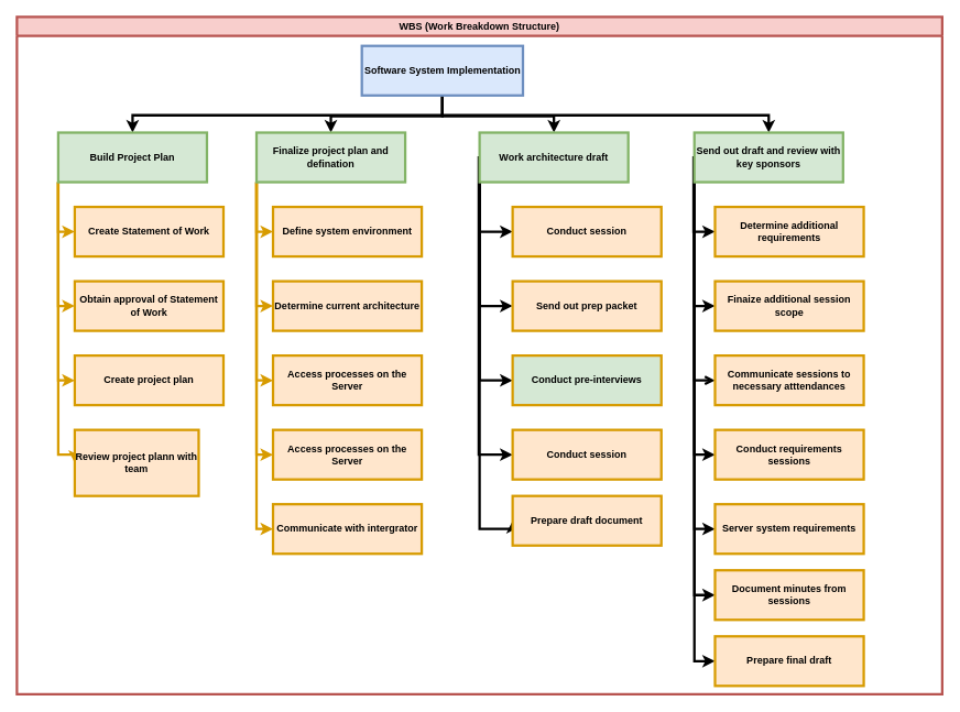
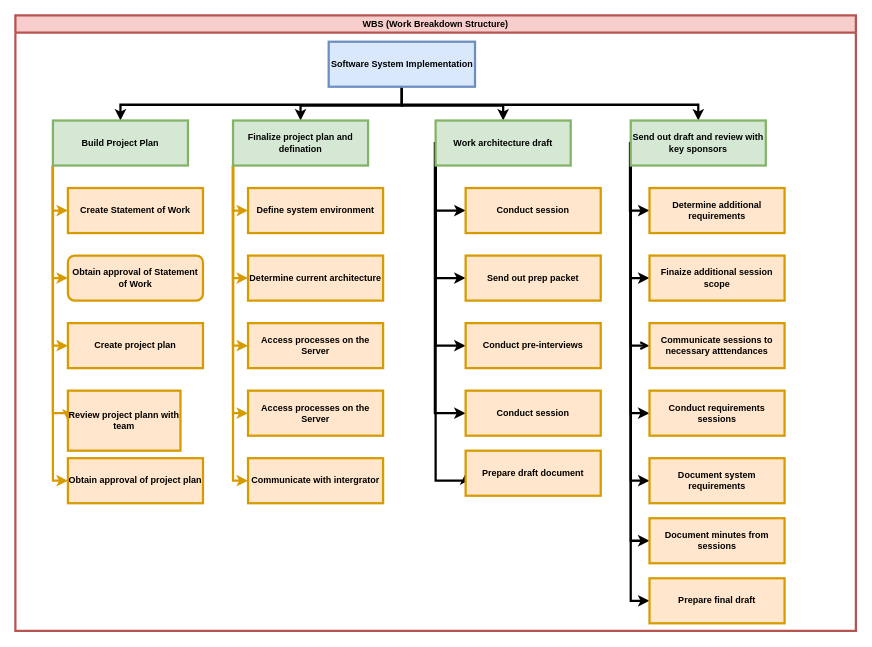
  <mxCell id="0" />
  <mxCell id="1" parent="0" />
  <mxCell id="2" value="WBS (Work Breakdown Structure)&lt;br&gt;" style="swimlane;whiteSpace=wrap;html=1;fillColor=#f8cecc;strokeColor=#b85450;fontStyle=1;strokeWidth=3;" vertex="1" parent="1"><mxGeometry x="20" y="20" width="1120" height="820" as="geometry" /></mxCell>
  <mxCell id="3" style="edgeStyle=orthogonalEdgeStyle;rounded=0;orthogonalLoop=1;jettySize=auto;html=1;entryX=0.5;entryY=0;entryDx=0;entryDy=0;strokeWidth=3;" edge="1" parent="2" source="7" target="19"><mxGeometry relative="1" as="geometry"><Array as="points"><mxPoint x="515" y="120" /><mxPoint x="380" y="120" /></Array></mxGeometry></mxCell>
  <mxCell id="4" style="edgeStyle=orthogonalEdgeStyle;rounded=0;orthogonalLoop=1;jettySize=auto;html=1;entryX=0.5;entryY=0;entryDx=0;entryDy=0;strokeWidth=3;" edge="1" parent="2" source="7" target="13"><mxGeometry relative="1" as="geometry"><Array as="points"><mxPoint x="515" y="119" /><mxPoint x="140" y="119" /></Array></mxGeometry></mxCell>
  <mxCell id="5" style="edgeStyle=orthogonalEdgeStyle;rounded=0;orthogonalLoop=1;jettySize=auto;html=1;entryX=0.5;entryY=0;entryDx=0;entryDy=0;strokeWidth=3;" edge="1" parent="2" source="7" target="25"><mxGeometry relative="1" as="geometry"><Array as="points"><mxPoint x="515" y="120" /><mxPoint x="650" y="120" /></Array></mxGeometry></mxCell>
  <mxCell id="6" style="edgeStyle=orthogonalEdgeStyle;rounded=0;orthogonalLoop=1;jettySize=auto;html=1;strokeWidth=3;" edge="1" parent="2" source="7" target="33"><mxGeometry relative="1" as="geometry"><Array as="points"><mxPoint x="515" y="119" /><mxPoint x="910" y="119" /></Array></mxGeometry></mxCell>
  <mxCell id="7" value="Software System Implementation" style="rounded=0;whiteSpace=wrap;html=1;fontStyle=1;strokeWidth=3;fillColor=#dae8fc;strokeColor=#6c8ebf;" vertex="1" parent="2"><mxGeometry x="417.5" y="35" width="195" height="60" as="geometry" /></mxCell>
  <mxCell id="8" style="edgeStyle=orthogonalEdgeStyle;rounded=0;orthogonalLoop=1;jettySize=auto;html=1;entryX=0;entryY=0.5;entryDx=0;entryDy=0;strokeWidth=3;fillColor=#ffe6cc;strokeColor=#d79b00;" edge="1" parent="2" source="13" target="34"><mxGeometry relative="1" as="geometry"><Array as="points"><mxPoint x="50" y="260" /></Array></mxGeometry></mxCell>
  <mxCell id="9" style="edgeStyle=orthogonalEdgeStyle;rounded=0;orthogonalLoop=1;jettySize=auto;html=1;entryX=0;entryY=0.5;entryDx=0;entryDy=0;strokeWidth=3;fillColor=#ffe6cc;strokeColor=#d79b00;" edge="1" parent="2" source="13" target="35"><mxGeometry relative="1" as="geometry"><Array as="points"><mxPoint x="50" y="350" /></Array></mxGeometry></mxCell>
  <mxCell id="10" style="edgeStyle=orthogonalEdgeStyle;rounded=0;orthogonalLoop=1;jettySize=auto;html=1;entryX=0;entryY=0.5;entryDx=0;entryDy=0;strokeWidth=3;fillColor=#ffe6cc;strokeColor=#d79b00;" edge="1" parent="2" source="13" target="36"><mxGeometry relative="1" as="geometry"><Array as="points"><mxPoint x="50" y="440" /></Array></mxGeometry></mxCell>
  <mxCell id="11" style="edgeStyle=orthogonalEdgeStyle;rounded=0;orthogonalLoop=1;jettySize=auto;html=1;entryX=0;entryY=0.5;entryDx=0;entryDy=0;strokeWidth=3;fillColor=#ffe6cc;strokeColor=#d79b00;" edge="1" parent="2" source="13" target="37"><mxGeometry relative="1" as="geometry"><Array as="points"><mxPoint x="50" y="530" /></Array></mxGeometry></mxCell>
+ <mxCell id="12" style="edgeStyle=orthogonalEdgeStyle;rounded=0;orthogonalLoop=1;jettySize=auto;html=1;entryX=0;entryY=0.5;entryDx=0;entryDy=0;strokeWidth=3;fillColor=#ffe6cc;strokeColor=#d79b00;" edge="1" parent="2" source="13" target="38"><mxGeometry relative="1" as="geometry"><Array as="points"><mxPoint x="50" y="620" /></Array></mxGeometry></mxCell>
  <mxCell id="13" value="&lt;p class=&quot;prj1&quot;&gt;Build Project Plan&lt;/p&gt;" style="rounded=0;whiteSpace=wrap;html=1;fontStyle=1;strokeWidth=3;fillColor=#d5e8d4;strokeColor=#82b366;" vertex="1" parent="2"><mxGeometry x="50" y="140" width="180" height="60" as="geometry" /></mxCell>
  <mxCell id="14" style="edgeStyle=orthogonalEdgeStyle;rounded=0;orthogonalLoop=1;jettySize=auto;html=1;entryX=0;entryY=0.5;entryDx=0;entryDy=0;strokeWidth=3;fillColor=#ffe6cc;strokeColor=#d79b00;" edge="1" parent="2" source="19" target="39"><mxGeometry relative="1" as="geometry"><Array as="points"><mxPoint x="290" y="260" /></Array></mxGeometry></mxCell>
  <mxCell id="15" style="edgeStyle=orthogonalEdgeStyle;rounded=0;orthogonalLoop=1;jettySize=auto;html=1;entryX=0;entryY=0.5;entryDx=0;entryDy=0;strokeWidth=3;fillColor=#ffe6cc;strokeColor=#d79b00;" edge="1" parent="2" source="19" target="40"><mxGeometry relative="1" as="geometry"><Array as="points"><mxPoint x="290" y="350" /></Array></mxGeometry></mxCell>
  <mxCell id="16" style="edgeStyle=orthogonalEdgeStyle;rounded=0;orthogonalLoop=1;jettySize=auto;html=1;entryX=0;entryY=0.5;entryDx=0;entryDy=0;strokeWidth=3;fillColor=#ffe6cc;strokeColor=#d79b00;" edge="1" parent="2" source="19" target="41"><mxGeometry relative="1" as="geometry"><Array as="points"><mxPoint x="290" y="440" /></Array></mxGeometry></mxCell>
  <mxCell id="17" style="edgeStyle=orthogonalEdgeStyle;rounded=0;orthogonalLoop=1;jettySize=auto;html=1;entryX=0;entryY=0.5;entryDx=0;entryDy=0;strokeWidth=3;fillColor=#ffe6cc;strokeColor=#d79b00;" edge="1" parent="2" source="19" target="42"><mxGeometry relative="1" as="geometry"><Array as="points"><mxPoint x="290" y="530" /></Array></mxGeometry></mxCell>
  <mxCell id="18" style="edgeStyle=orthogonalEdgeStyle;rounded=0;orthogonalLoop=1;jettySize=auto;html=1;entryX=0;entryY=0.5;entryDx=0;entryDy=0;strokeWidth=3;fillColor=#ffe6cc;strokeColor=#d79b00;" edge="1" parent="2" source="19" target="43"><mxGeometry relative="1" as="geometry"><Array as="points"><mxPoint x="290" y="620" /></Array></mxGeometry></mxCell>
  <mxCell id="19" value="&lt;p class=&quot;prj1&quot;&gt;Finalize project plan and defination&lt;/p&gt;" style="rounded=0;whiteSpace=wrap;html=1;fontStyle=1;strokeWidth=3;fillColor=#d5e8d4;strokeColor=#82b366;" vertex="1" parent="2"><mxGeometry x="290" y="140" width="180" height="60" as="geometry" /></mxCell>
  <mxCell id="20" style="edgeStyle=orthogonalEdgeStyle;rounded=0;orthogonalLoop=1;jettySize=auto;html=1;entryX=0;entryY=0.5;entryDx=0;entryDy=0;strokeWidth=3;" edge="1" parent="2" source="25" target="44"><mxGeometry relative="1" as="geometry"><Array as="points"><mxPoint x="560" y="260" /></Array></mxGeometry></mxCell>
  <mxCell id="21" style="edgeStyle=orthogonalEdgeStyle;rounded=0;orthogonalLoop=1;jettySize=auto;html=1;entryX=0;entryY=0.5;entryDx=0;entryDy=0;strokeWidth=3;" edge="1" parent="2" source="25" target="45"><mxGeometry relative="1" as="geometry"><Array as="points"><mxPoint x="560" y="350" /></Array></mxGeometry></mxCell>
  <mxCell id="22" style="edgeStyle=orthogonalEdgeStyle;rounded=0;orthogonalLoop=1;jettySize=auto;html=1;entryX=0;entryY=0.5;entryDx=0;entryDy=0;strokeWidth=3;" edge="1" parent="2" source="25" target="46"><mxGeometry relative="1" as="geometry"><Array as="points"><mxPoint x="560" y="440" /></Array></mxGeometry></mxCell>
  <mxCell id="23" style="edgeStyle=orthogonalEdgeStyle;rounded=0;orthogonalLoop=1;jettySize=auto;html=1;entryX=0;entryY=0.5;entryDx=0;entryDy=0;strokeWidth=3;" edge="1" parent="2" source="25" target="47"><mxGeometry relative="1" as="geometry"><Array as="points"><mxPoint x="559" y="170" /><mxPoint x="559" y="530" /></Array></mxGeometry></mxCell>
  <mxCell id="24" style="edgeStyle=orthogonalEdgeStyle;rounded=0;orthogonalLoop=1;jettySize=auto;html=1;entryX=0;entryY=0.5;entryDx=0;entryDy=0;strokeWidth=3;" edge="1" parent="2" source="25" target="48"><mxGeometry relative="1" as="geometry"><mxPoint x="560" y="563" as="targetPoint" /><Array as="points"><mxPoint x="560" y="620" /></Array></mxGeometry></mxCell>
  <mxCell id="25" value="&lt;p class=&quot;prj1&quot;&gt;Work architecture draft&lt;/p&gt;" style="rounded=0;whiteSpace=wrap;html=1;fontStyle=1;strokeWidth=3;fillColor=#d5e8d4;strokeColor=#82b366;" vertex="1" parent="2"><mxGeometry x="560" y="140" width="180" height="60" as="geometry" /></mxCell>
  <mxCell id="26" style="edgeStyle=orthogonalEdgeStyle;rounded=0;orthogonalLoop=1;jettySize=auto;html=1;entryX=0;entryY=0.5;entryDx=0;entryDy=0;strokeWidth=3;" edge="1" parent="2" source="33" target="49"><mxGeometry relative="1" as="geometry"><Array as="points"><mxPoint x="819" y="170" /><mxPoint x="819" y="260" /></Array></mxGeometry></mxCell>
  <mxCell id="27" style="edgeStyle=orthogonalEdgeStyle;rounded=0;orthogonalLoop=1;jettySize=auto;html=1;entryX=0;entryY=0.5;entryDx=0;entryDy=0;strokeWidth=3;" edge="1" parent="2" source="33" target="50"><mxGeometry relative="1" as="geometry"><Array as="points"><mxPoint x="820" y="350" /></Array></mxGeometry></mxCell>
  <mxCell id="28" style="edgeStyle=orthogonalEdgeStyle;rounded=0;orthogonalLoop=1;jettySize=auto;html=1;entryX=0;entryY=0.5;entryDx=0;entryDy=0;strokeWidth=3;endArrow=open;" edge="1" parent="2" source="33" target="51"><mxGeometry relative="1" as="geometry"><Array as="points"><mxPoint x="820" y="440" /></Array></mxGeometry></mxCell>
  <mxCell id="29" style="edgeStyle=orthogonalEdgeStyle;rounded=0;orthogonalLoop=1;jettySize=auto;html=1;entryX=0;entryY=0.5;entryDx=0;entryDy=0;strokeWidth=3;" edge="1" parent="2" source="33" target="52"><mxGeometry relative="1" as="geometry"><Array as="points"><mxPoint x="820" y="530" /></Array></mxGeometry></mxCell>
  <mxCell id="30" style="edgeStyle=orthogonalEdgeStyle;rounded=0;orthogonalLoop=1;jettySize=auto;html=1;entryX=0;entryY=0.5;entryDx=0;entryDy=0;strokeWidth=3;" edge="1" parent="2" source="33" target="53"><mxGeometry relative="1" as="geometry"><Array as="points"><mxPoint x="820" y="620" /></Array></mxGeometry></mxCell>
  <mxCell id="31" style="edgeStyle=orthogonalEdgeStyle;rounded=0;orthogonalLoop=1;jettySize=auto;html=1;entryX=0;entryY=0.5;entryDx=0;entryDy=0;strokeWidth=3;" edge="1" parent="2" source="33" target="54"><mxGeometry relative="1" as="geometry"><Array as="points"><mxPoint x="820" y="700" /></Array></mxGeometry></mxCell>
  <mxCell id="32" style="edgeStyle=orthogonalEdgeStyle;rounded=0;orthogonalLoop=1;jettySize=auto;html=1;entryX=0;entryY=0.5;entryDx=0;entryDy=0;strokeWidth=3;" edge="1" parent="2" source="33" target="55"><mxGeometry relative="1" as="geometry"><Array as="points"><mxPoint x="820" y="780" /></Array></mxGeometry></mxCell>
  <mxCell id="33" value="&lt;p class=&quot;prj1&quot;&gt;Send out draft and review with key sponsors&lt;/p&gt;" style="rounded=0;whiteSpace=wrap;html=1;fontStyle=1;strokeWidth=3;fillColor=#d5e8d4;strokeColor=#82b366;" vertex="1" parent="2"><mxGeometry x="820" y="140" width="180" height="60" as="geometry" /></mxCell>
  <mxCell id="34" value="&lt;p class=&quot;prj1&quot;&gt;Create Statement of Work&lt;/p&gt;" style="rounded=0;whiteSpace=wrap;html=1;fontStyle=1;strokeWidth=3;fillColor=#ffe6cc;strokeColor=#d79b00;" vertex="1" parent="2"><mxGeometry x="70" y="230" width="180" height="60" as="geometry" /></mxCell>
- <mxCell id="35" value="&lt;p class=&quot;prj1&quot;&gt;Obtain approval of Statement of Work&lt;/p&gt;" style="rounded=0;whiteSpace=wrap;html=1;fontStyle=1;strokeWidth=3;fillColor=#ffe6cc;strokeColor=#d79b00;" vertex="1" parent="2"><mxGeometry x="70" y="320" width="180" height="60" as="geometry" /></mxCell>
+ <mxCell id="35" value="&lt;p class=&quot;prj1&quot;&gt;Obtain approval of Statement of Work&lt;/p&gt;" style="whiteSpace=wrap;html=1;fontStyle=1;strokeWidth=3;fillColor=#ffe6cc;strokeColor=#d79b00;rounded=1;" vertex="1" parent="2"><mxGeometry x="70" y="320" width="180" height="60" as="geometry" /></mxCell>
  <mxCell id="36" value="&lt;p class=&quot;prj1&quot;&gt;Create project plan&lt;/p&gt;" style="rounded=0;whiteSpace=wrap;html=1;fontStyle=1;strokeWidth=3;fillColor=#ffe6cc;strokeColor=#d79b00;" vertex="1" parent="2"><mxGeometry x="70" y="410" width="180" height="60" as="geometry" /></mxCell>
  <mxCell id="37" value="&lt;p class=&quot;prj1&quot;&gt;Review project plann with team&lt;/p&gt;" style="rounded=0;whiteSpace=wrap;html=1;fontStyle=1;strokeWidth=3;fillColor=#ffe6cc;strokeColor=#d79b00;" vertex="1" parent="2"><mxGeometry x="70" y="500" width="150" height="80" as="geometry" /></mxCell>
+ <mxCell id="38" value="&lt;p class=&quot;prj1&quot;&gt;Obtain approval of project plan&lt;/p&gt;" style="rounded=0;whiteSpace=wrap;html=1;fontStyle=1;strokeWidth=3;fillColor=#ffe6cc;strokeColor=#d79b00;" vertex="1" parent="2"><mxGeometry x="70" y="590" width="180" height="60" as="geometry" /></mxCell>
  <mxCell id="39" value="&lt;p class=&quot;prj1&quot;&gt;Define system environment&lt;/p&gt;" style="rounded=0;whiteSpace=wrap;html=1;fontStyle=1;strokeWidth=3;fillColor=#ffe6cc;strokeColor=#d79b00;" vertex="1" parent="2"><mxGeometry x="310" y="230" width="180" height="60" as="geometry" /></mxCell>
  <mxCell id="40" value="&lt;p class=&quot;prj1&quot;&gt;Determine current architecture&lt;/p&gt;" style="rounded=0;whiteSpace=wrap;html=1;fontStyle=1;strokeWidth=3;fillColor=#ffe6cc;strokeColor=#d79b00;" vertex="1" parent="2"><mxGeometry x="310" y="320" width="180" height="60" as="geometry" /></mxCell>
  <mxCell id="41" value="&lt;p class=&quot;prj1&quot;&gt;Access processes on the Server&lt;/p&gt;" style="rounded=0;whiteSpace=wrap;html=1;fontStyle=1;strokeWidth=3;fillColor=#ffe6cc;strokeColor=#d79b00;" vertex="1" parent="2"><mxGeometry x="310" y="410" width="180" height="60" as="geometry" /></mxCell>
  <mxCell id="42" value="&lt;p class=&quot;prj1&quot;&gt;Access processes on the Server&lt;/p&gt;" style="rounded=0;whiteSpace=wrap;html=1;fontStyle=1;strokeWidth=3;fillColor=#ffe6cc;strokeColor=#d79b00;" vertex="1" parent="2"><mxGeometry x="310" y="500" width="180" height="60" as="geometry" /></mxCell>
  <mxCell id="43" value="&lt;p class=&quot;prj1&quot;&gt;Communicate with intergrator&lt;/p&gt;" style="rounded=0;whiteSpace=wrap;html=1;fontStyle=1;strokeWidth=3;fillColor=#ffe6cc;strokeColor=#d79b00;" vertex="1" parent="2"><mxGeometry x="310" y="590" width="180" height="60" as="geometry" /></mxCell>
  <mxCell id="44" value="&lt;p class=&quot;prj1&quot;&gt;Conduct session&lt;/p&gt;" style="rounded=0;whiteSpace=wrap;html=1;fontStyle=1;strokeWidth=3;fillColor=#ffe6cc;strokeColor=#d79b00;" vertex="1" parent="2"><mxGeometry x="600" y="230" width="180" height="60" as="geometry" /></mxCell>
  <mxCell id="45" value="&lt;p class=&quot;prj1&quot;&gt;Send out prep packet&lt;/p&gt;" style="rounded=0;whiteSpace=wrap;html=1;fontStyle=1;strokeWidth=3;fillColor=#ffe6cc;strokeColor=#d79b00;" vertex="1" parent="2"><mxGeometry x="600" y="320" width="180" height="60" as="geometry" /></mxCell>
- <mxCell id="46" value="&lt;p class=&quot;prj1&quot;&gt;Conduct pre-interviews&lt;/p&gt;" style="rounded=0;whiteSpace=wrap;html=1;fontStyle=1;strokeWidth=3;fillColor=#d5e8d4;strokeColor=#d79b00;" vertex="1" parent="2"><mxGeometry x="600" y="410" width="180" height="60" as="geometry" /></mxCell>
+ <mxCell id="46" value="&lt;p class=&quot;prj1&quot;&gt;Conduct pre-interviews&lt;/p&gt;" style="rounded=0;whiteSpace=wrap;html=1;fontStyle=1;strokeWidth=3;fillColor=#ffe6cc;strokeColor=#d79b00;" vertex="1" parent="2"><mxGeometry x="600" y="410" width="180" height="60" as="geometry" /></mxCell>
  <mxCell id="47" value="&lt;p class=&quot;prj1&quot;&gt;Conduct session&lt;/p&gt;" style="rounded=0;whiteSpace=wrap;html=1;fontStyle=1;strokeWidth=3;fillColor=#ffe6cc;strokeColor=#d79b00;" vertex="1" parent="2"><mxGeometry x="600" y="500" width="180" height="60" as="geometry" /></mxCell>
  <mxCell id="48" value="&lt;p class=&quot;prj1&quot;&gt;Prepare draft document&lt;/p&gt;" style="rounded=0;whiteSpace=wrap;html=1;fontStyle=1;strokeWidth=3;fillColor=#ffe6cc;strokeColor=#d79b00;" vertex="1" parent="2"><mxGeometry x="600" y="580" width="180" height="60" as="geometry" /></mxCell>
  <mxCell id="49" value="&lt;p class=&quot;prj1&quot;&gt;Determine additional requirements&lt;/p&gt;" style="rounded=0;whiteSpace=wrap;html=1;fontStyle=1;strokeWidth=3;fillColor=#ffe6cc;strokeColor=#d79b00;" vertex="1" parent="2"><mxGeometry x="845" y="230" width="180" height="60" as="geometry" /></mxCell>
  <mxCell id="50" value="&lt;p class=&quot;prj1&quot;&gt;Finaize additional session scope&lt;/p&gt;" style="rounded=0;whiteSpace=wrap;html=1;fontStyle=1;strokeWidth=3;fillColor=#ffe6cc;strokeColor=#d79b00;" vertex="1" parent="2"><mxGeometry x="845" y="320" width="180" height="60" as="geometry" /></mxCell>
  <mxCell id="51" value="&lt;p class=&quot;prj1&quot;&gt;Communicate sessions to necessary atttendances&lt;/p&gt;" style="rounded=0;whiteSpace=wrap;html=1;fontStyle=1;strokeWidth=3;fillColor=#ffe6cc;strokeColor=#d79b00;" vertex="1" parent="2"><mxGeometry x="845" y="410" width="180" height="60" as="geometry" /></mxCell>
  <mxCell id="52" value="&lt;p class=&quot;prj1&quot;&gt;Conduct requirements sessions&lt;/p&gt;" style="rounded=0;whiteSpace=wrap;html=1;fontStyle=1;strokeWidth=3;fillColor=#ffe6cc;strokeColor=#d79b00;" vertex="1" parent="2"><mxGeometry x="845" y="500" width="180" height="60" as="geometry" /></mxCell>
- <mxCell id="53" value="&lt;p class=&quot;prj1&quot;&gt;Server system requirements&lt;/p&gt;" style="rounded=0;whiteSpace=wrap;html=1;fontStyle=1;strokeWidth=3;fillColor=#ffe6cc;strokeColor=#d79b00;" vertex="1" parent="2"><mxGeometry x="845" y="590" width="180" height="60" as="geometry" /></mxCell>
+ <mxCell id="53" value="&lt;p class=&quot;prj1&quot;&gt;Document system requirements&lt;/p&gt;" style="rounded=0;whiteSpace=wrap;html=1;fontStyle=1;strokeWidth=3;fillColor=#ffe6cc;strokeColor=#d79b00;" vertex="1" parent="2"><mxGeometry x="845" y="590" width="180" height="60" as="geometry" /></mxCell>
  <mxCell id="54" value="&lt;p class=&quot;prj1&quot;&gt;Document minutes from sessions&lt;/p&gt;" style="rounded=0;whiteSpace=wrap;html=1;fontStyle=1;strokeWidth=3;fillColor=#ffe6cc;strokeColor=#d79b00;" vertex="1" parent="2"><mxGeometry x="845" y="670" width="180" height="60" as="geometry" /></mxCell>
  <mxCell id="55" value="&lt;p class=&quot;prj1&quot;&gt;Prepare final draft&lt;/p&gt;" style="rounded=0;whiteSpace=wrap;html=1;fontStyle=1;strokeWidth=3;fillColor=#ffe6cc;strokeColor=#d79b00;" vertex="1" parent="2"><mxGeometry x="845" y="750" width="180" height="60" as="geometry" /></mxCell>
